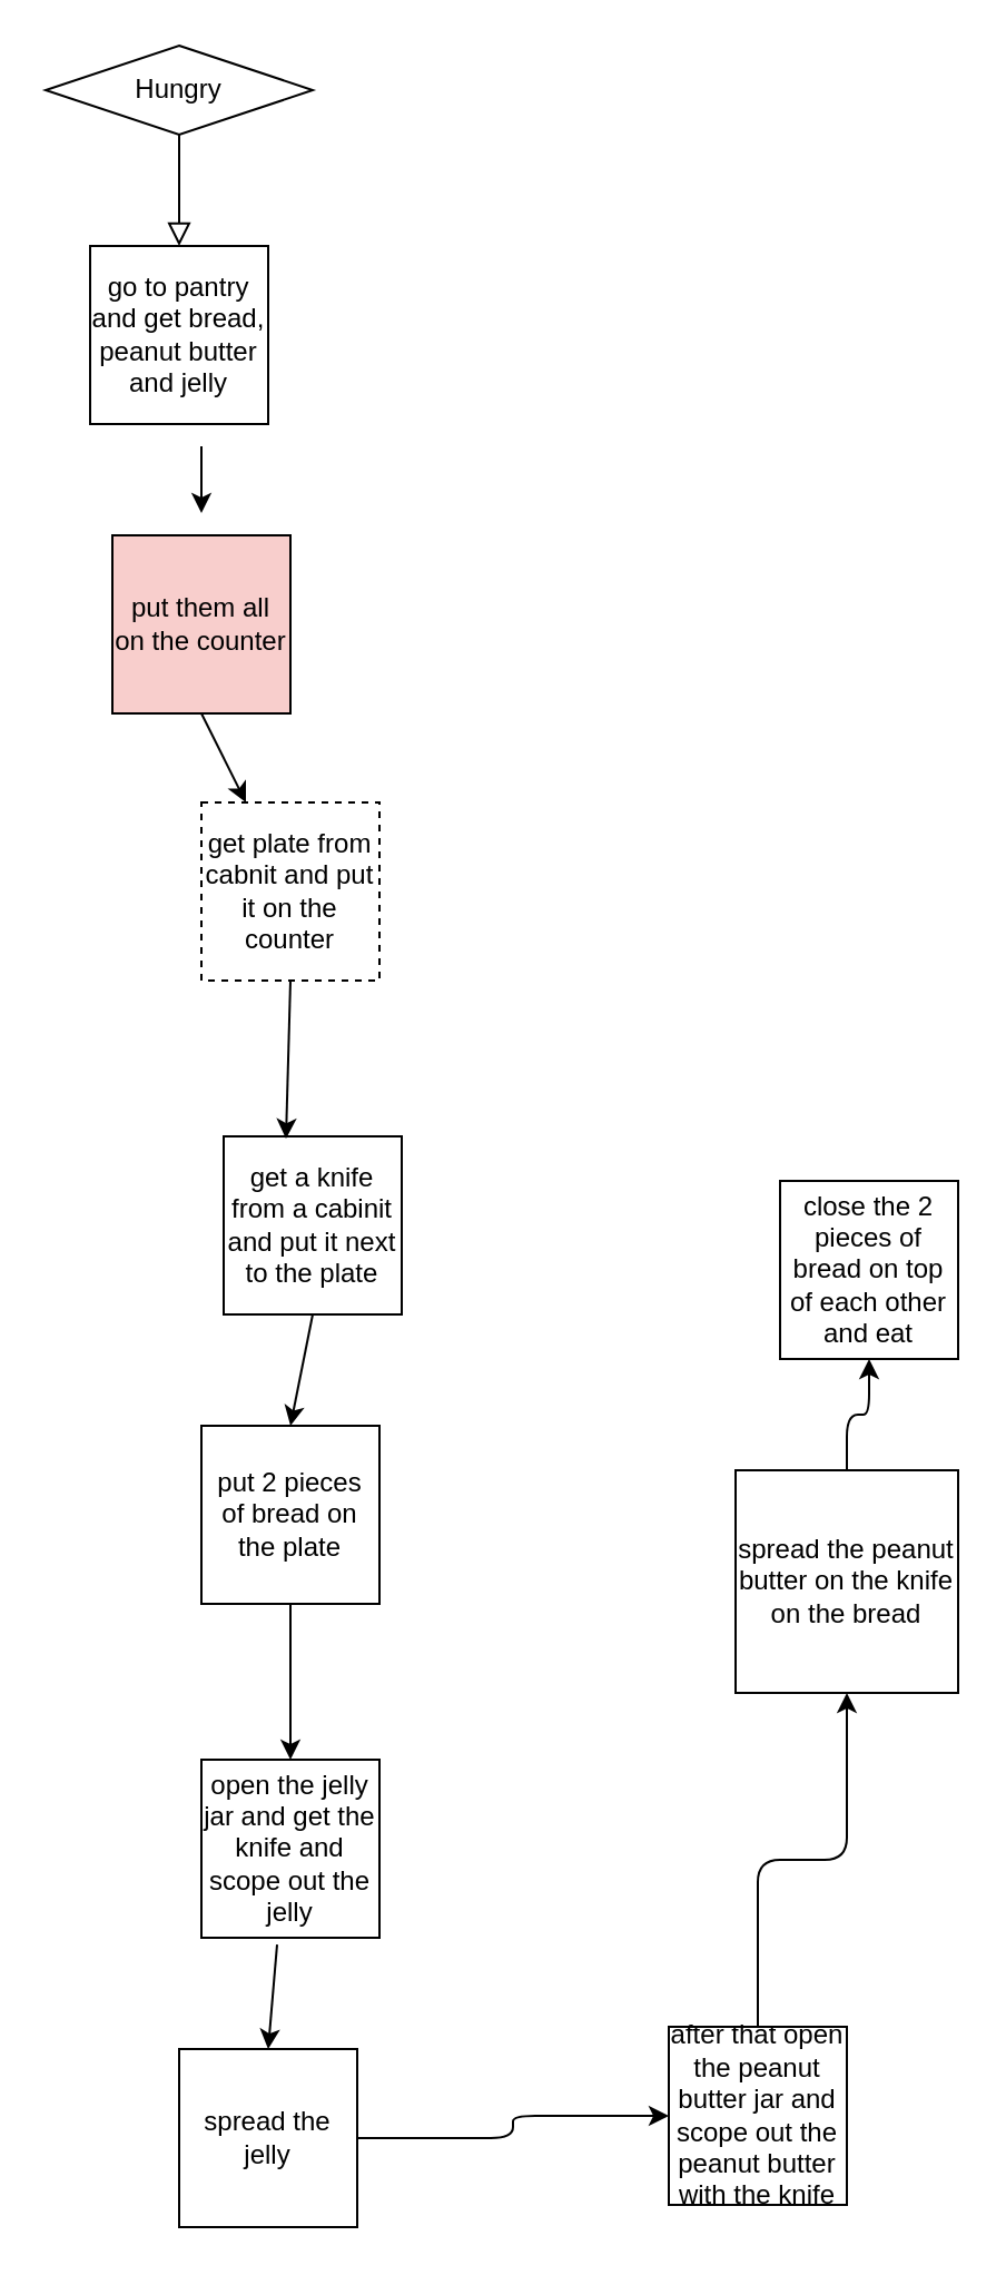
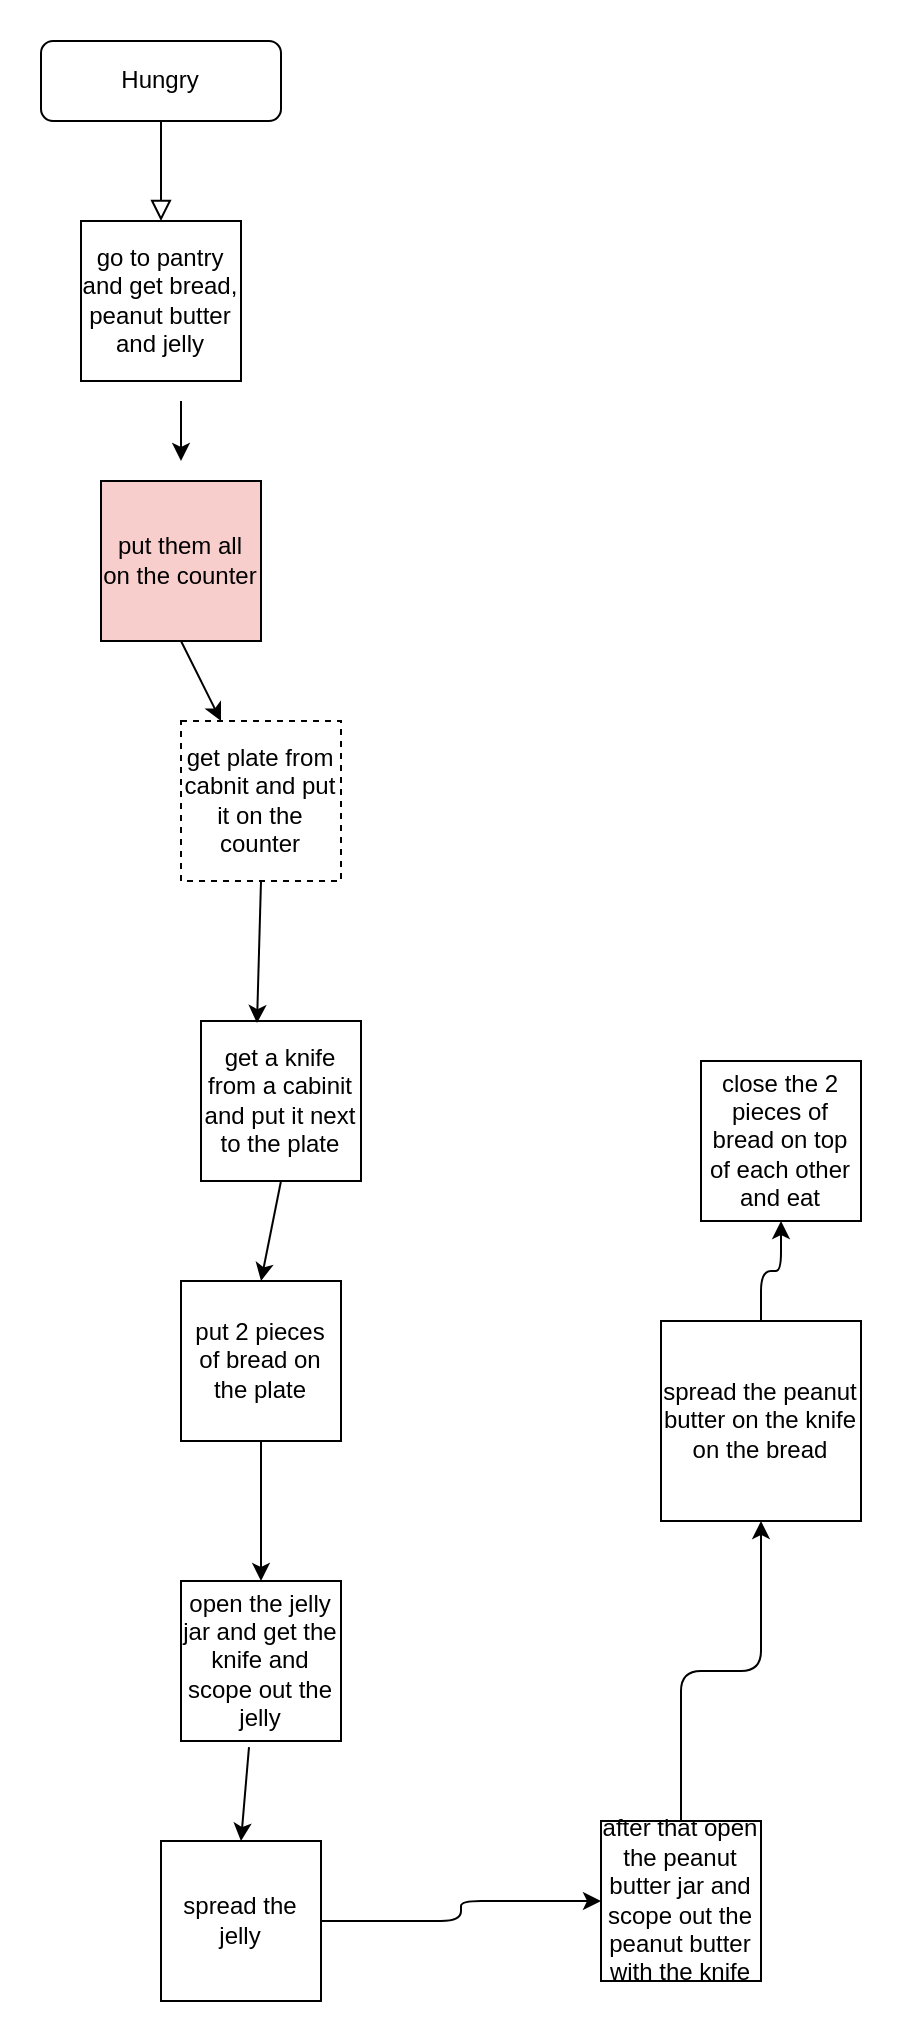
  <mxCell id="0" />
  <mxCell id="1" parent="0" />
  <mxCell id="2" value="" style="rounded=0;html=1;jettySize=auto;orthogonalLoop=1;fontSize=11;endArrow=block;endFill=0;endSize=8;strokeWidth=1;shadow=0;labelBackgroundColor=none;edgeStyle=orthogonalEdgeStyle;" parent="1" source="3" edge="1"><mxGeometry relative="1" as="geometry"><mxPoint x="80" y="110" as="targetPoint" /></mxGeometry></mxCell>
- <mxCell id="3" value="Hungry" style="rhombus;whiteSpace=wrap;html=1;fontSize=12;glass=0;strokeWidth=1;shadow=0;" parent="1" vertex="1"><mxGeometry x="20" y="20" width="120" height="40" as="geometry" /></mxCell>
+ <mxCell id="3" value="Hungry" style="rounded=1;whiteSpace=wrap;html=1;fontSize=12;glass=0;strokeWidth=1;shadow=0;" parent="1" vertex="1"><mxGeometry x="20" y="20" width="120" height="40" as="geometry" /></mxCell>
  <mxCell id="4" value="go to pantry and get bread, peanut butter and jelly" style="whiteSpace=wrap;html=1;aspect=fixed;rounded=0;sketch=0;" vertex="1" parent="1"><mxGeometry x="40" y="110" width="80" height="80" as="geometry" /></mxCell>
  <mxCell id="5" value="put them all on the counter" style="whiteSpace=wrap;html=1;aspect=fixed;rounded=0;sketch=0;fillColor=#f8cecc;" vertex="1" parent="1"><mxGeometry x="50" y="240" width="80" height="80" as="geometry" /></mxCell>
  <mxCell id="6" value="" style="endArrow=classic;html=1;rounded=1;sketch=0;curved=0;" edge="1" parent="1"><mxGeometry width="50" height="50" relative="1" as="geometry"><mxPoint x="90" y="200" as="sourcePoint" /><mxPoint x="90" y="230" as="targetPoint" /></mxGeometry></mxCell>
  <mxCell id="7" value="get a knife from a cabinit and put it next to the plate" style="whiteSpace=wrap;html=1;aspect=fixed;rounded=0;sketch=0;" vertex="1" parent="1"><mxGeometry x="100" y="510" width="80" height="80" as="geometry" /></mxCell>
  <mxCell id="8" value="" style="endArrow=classic;html=1;rounded=1;sketch=0;curved=0;exitX=0.5;exitY=1;exitDx=0;exitDy=0;entryX=0.25;entryY=0;entryDx=0;entryDy=0;" edge="1" parent="1" source="5" target="9"><mxGeometry width="50" height="50" relative="1" as="geometry"><mxPoint x="250" y="320" as="sourcePoint" /><mxPoint x="300" y="270" as="targetPoint" /></mxGeometry></mxCell>
  <mxCell id="9" value="get plate from cabnit and put it on the counter" style="whiteSpace=wrap;html=1;aspect=fixed;rounded=0;sketch=0;dashed=1;" vertex="1" parent="1"><mxGeometry x="90" y="360" width="80" height="80" as="geometry" /></mxCell>
  <mxCell id="10" value="" style="endArrow=classic;html=1;rounded=1;sketch=0;curved=0;exitX=0.5;exitY=1;exitDx=0;exitDy=0;entryX=0.35;entryY=0.013;entryDx=0;entryDy=0;entryPerimeter=0;" edge="1" parent="1" source="9" target="7"><mxGeometry width="50" height="50" relative="1" as="geometry"><mxPoint x="250" y="480" as="sourcePoint" /><mxPoint x="300" y="430" as="targetPoint" /></mxGeometry></mxCell>
  <mxCell id="11" value="open the jelly jar and get the knife and scope out the jelly" style="whiteSpace=wrap;html=1;aspect=fixed;rounded=0;sketch=0;" vertex="1" parent="1"><mxGeometry x="90" y="790" width="80" height="80" as="geometry" /></mxCell>
  <mxCell id="12" value="put 2 pieces of bread on the plate" style="whiteSpace=wrap;html=1;aspect=fixed;rounded=0;sketch=0;" vertex="1" parent="1"><mxGeometry x="90" y="640" width="80" height="80" as="geometry" /></mxCell>
  <mxCell id="13" style="edgeStyle=orthogonalEdgeStyle;curved=0;rounded=1;sketch=0;orthogonalLoop=1;jettySize=auto;html=1;exitX=1;exitY=0.5;exitDx=0;exitDy=0;" edge="1" parent="1" source="14" target="19"><mxGeometry relative="1" as="geometry" /></mxCell>
  <mxCell id="14" value="spread the jelly" style="whiteSpace=wrap;html=1;aspect=fixed;rounded=0;sketch=0;" vertex="1" parent="1"><mxGeometry x="80" y="920" width="80" height="80" as="geometry" /></mxCell>
  <mxCell id="15" value="" style="endArrow=classic;html=1;rounded=1;sketch=0;curved=0;exitX=0.5;exitY=1;exitDx=0;exitDy=0;entryX=0.5;entryY=0;entryDx=0;entryDy=0;" edge="1" parent="1" source="7" target="12"><mxGeometry width="50" height="50" relative="1" as="geometry"><mxPoint x="400" y="730" as="sourcePoint" /><mxPoint x="450" y="680" as="targetPoint" /></mxGeometry></mxCell>
  <mxCell id="16" value="" style="endArrow=classic;html=1;rounded=1;sketch=0;curved=0;exitX=0.5;exitY=1;exitDx=0;exitDy=0;entryX=0.5;entryY=0;entryDx=0;entryDy=0;" edge="1" parent="1" source="12" target="11"><mxGeometry width="50" height="50" relative="1" as="geometry"><mxPoint x="400" y="730" as="sourcePoint" /><mxPoint x="450" y="680" as="targetPoint" /></mxGeometry></mxCell>
  <mxCell id="17" value="" style="endArrow=classic;html=1;rounded=1;sketch=0;curved=0;exitX=0.425;exitY=1.038;exitDx=0;exitDy=0;exitPerimeter=0;entryX=0.5;entryY=0;entryDx=0;entryDy=0;" edge="1" parent="1" source="11" target="14"><mxGeometry width="50" height="50" relative="1" as="geometry"><mxPoint x="400" y="730" as="sourcePoint" /><mxPoint x="450" y="680" as="targetPoint" /></mxGeometry></mxCell>
  <mxCell id="18" style="edgeStyle=orthogonalEdgeStyle;curved=0;rounded=1;sketch=0;orthogonalLoop=1;jettySize=auto;html=1;" edge="1" parent="1" source="19" target="21"><mxGeometry relative="1" as="geometry" /></mxCell>
  <mxCell id="19" value="after that open the peanut butter jar and scope out the peanut butter with the knife" style="whiteSpace=wrap;html=1;aspect=fixed;rounded=0;sketch=0;" vertex="1" parent="1"><mxGeometry x="300" y="910" width="80" height="80" as="geometry" /></mxCell>
  <mxCell id="20" style="edgeStyle=orthogonalEdgeStyle;curved=0;rounded=1;sketch=0;orthogonalLoop=1;jettySize=auto;html=1;" edge="1" parent="1" source="21" target="22"><mxGeometry relative="1" as="geometry" /></mxCell>
  <mxCell id="21" value="spread the peanut butter on the knife on the bread" style="whiteSpace=wrap;html=1;aspect=fixed;rounded=0;sketch=0;" vertex="1" parent="1"><mxGeometry x="330" y="660" width="100" height="100" as="geometry" /></mxCell>
  <mxCell id="22" value="close the 2 pieces of bread on top of each other and eat" style="whiteSpace=wrap;html=1;aspect=fixed;rounded=0;sketch=0;" vertex="1" parent="1"><mxGeometry x="350" y="530" width="80" height="80" as="geometry" /></mxCell>
